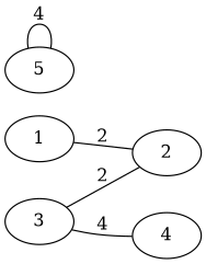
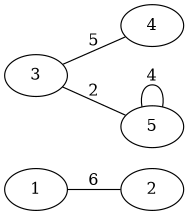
  graph {
    rankdir=LR
    1
    2
    3
    4
    5
-   1 -- 2 [label=2]
-   3 -- 4 [label=4]
-   3 -- 2 [label=2]
+   1 -- 2 [label=6]
+   3 -- 4 [label=5]
+   3 -- 5 [label=2]
    5 -- 5 [label=4]
  }
